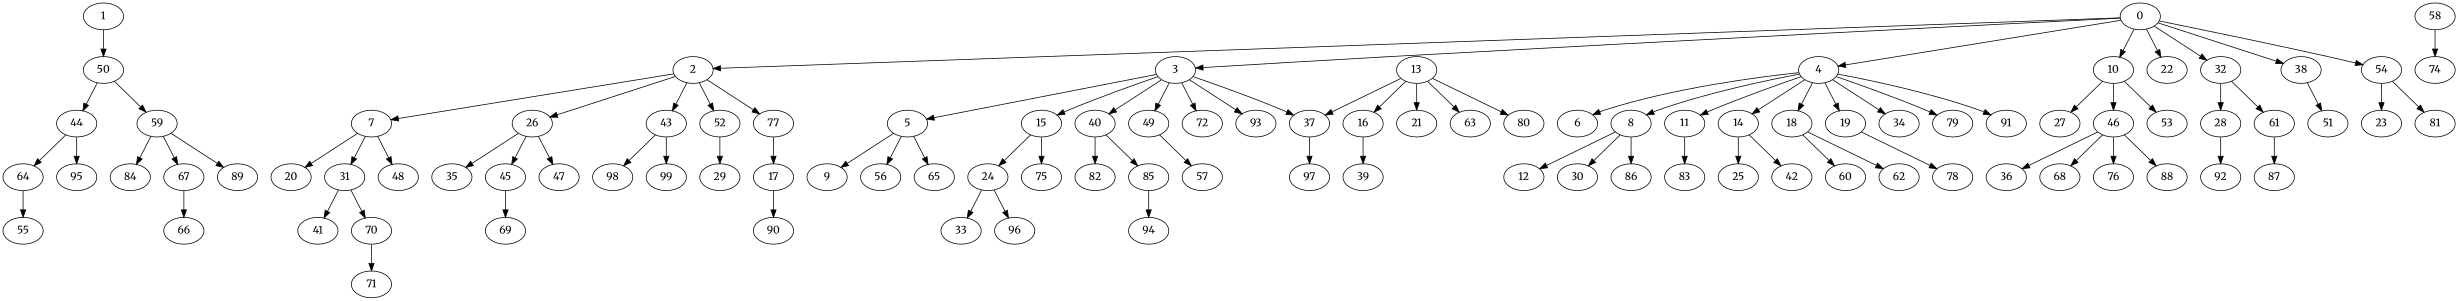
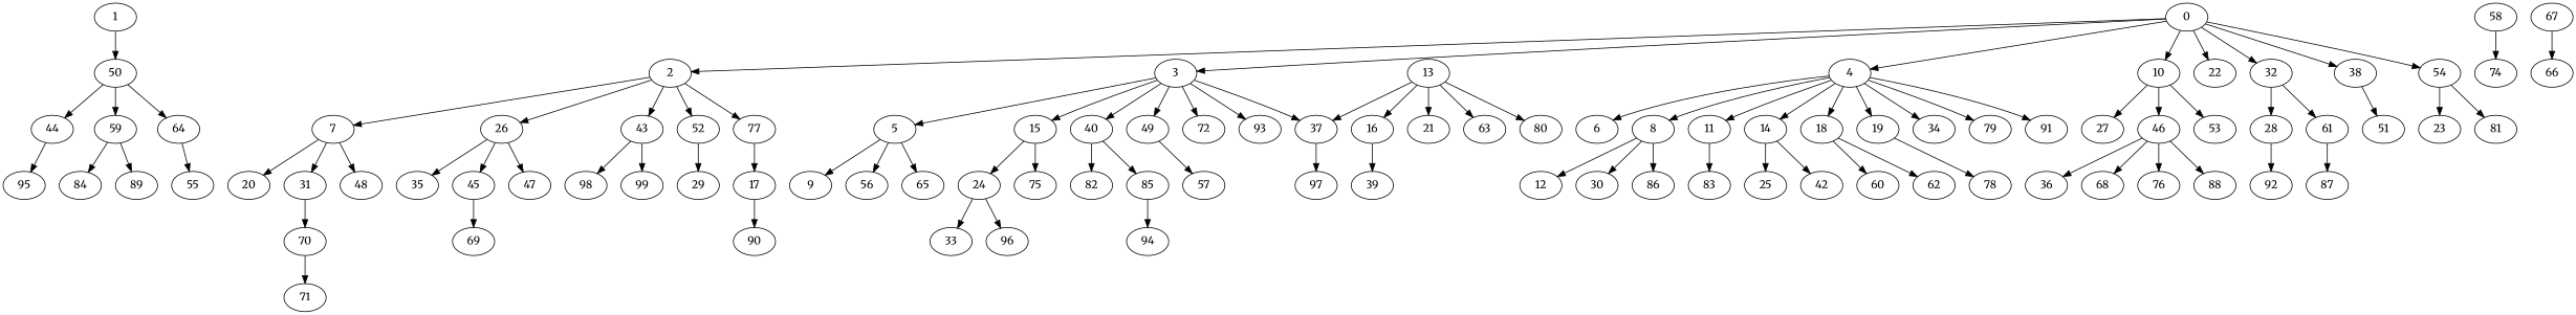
  digraph {
    fontname=Merriweather
    node [fontname=Merriweather]
    edge [fontname=Merriweather]
    1
    50
    0
    2
    3
    4
    10
    22
    32
    38
    54
    44
    59
    64
    7
    26
    43
    52
    77
    5
    15
    40
    49
    72
    93
    37
    6
    8
    11
    14
    18
    19
    34
    79
    91
    27
    46
    53
    28
    61
    51
    23
    81
    58
    74
    95
    84
    67
    89
    55
    20
    31
    48
    35
    45
    47
    98
    99
    29
    17
    9
    56
    65
    13
    16
    21
    63
    80
    24
    75
    82
    85
    57
    12
    30
    86
    83
    25
    42
    60
    62
    78
    36
    68
    76
    88
    92
    87
    66
-   41
    70
    69
    90
    39
    97
    33
    96
    94
    71
    1 -> 50
    50 -> 44
    50 -> 59
-   44 -> 64
+   50 -> 64
    0 -> 2
    0 -> 3
    0 -> 4
    0 -> 10
    0 -> 22
    0 -> 32
    0 -> 38
    0 -> 54
    2 -> 7
    2 -> 26
    2 -> 43
    2 -> 52
    2 -> 77
    3 -> 5
    3 -> 15
    3 -> 40
    3 -> 49
    3 -> 72
    3 -> 93
    3 -> 37
    4 -> 6
    4 -> 8
    4 -> 11
    4 -> 14
    4 -> 18
    4 -> 19
    4 -> 34
    4 -> 79
    4 -> 91
    10 -> 27
    10 -> 46
    10 -> 53
    32 -> 28
    32 -> 61
    38 -> 51
    54 -> 23
    54 -> 81
    44 -> 95
    59 -> 84
-   59 -> 67
    59 -> 89
    64 -> 55
    7 -> 20
    7 -> 31
    7 -> 48
    26 -> 35
    26 -> 45
    26 -> 47
    43 -> 98
    43 -> 99
    52 -> 29
    77 -> 17
    5 -> 9
    5 -> 56
    5 -> 65
    15 -> 24
    15 -> 75
    40 -> 82
    40 -> 85
    49 -> 57
    37 -> 97
    8 -> 12
    8 -> 30
    8 -> 86
    11 -> 83
    14 -> 25
    14 -> 42
    18 -> 60
    18 -> 62
    19 -> 78
    46 -> 36
    46 -> 68
    46 -> 76
    46 -> 88
    28 -> 92
    61 -> 87
    58 -> 74
    67 -> 66
-   31 -> 41
    31 -> 70
    45 -> 69
    17 -> 90
    13 -> 37
    13 -> 16
    13 -> 21
    13 -> 63
    13 -> 80
    16 -> 39
    24 -> 33
    24 -> 96
    85 -> 94
    70 -> 71
  }
